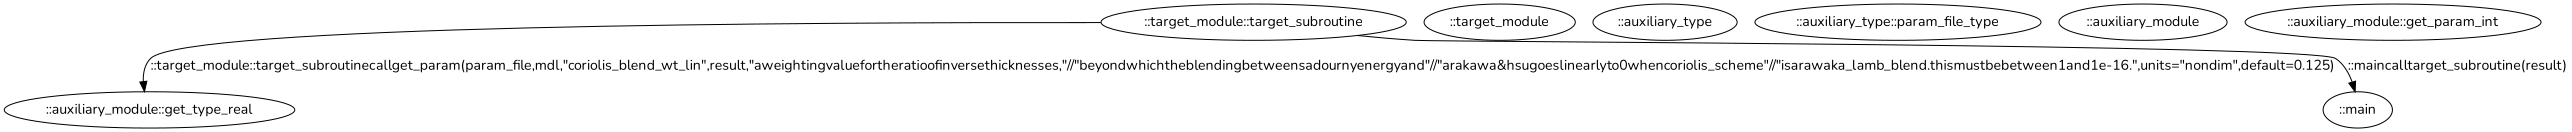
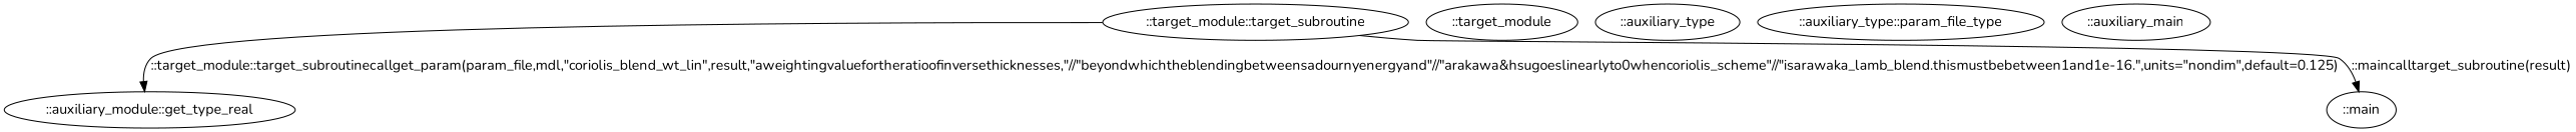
  digraph {
    fontname=Nunito
    node [fontname=Nunito]
    edge [fontname=Nunito]
    n1 [label="::auxiliary_module::get_type_real"]
    n2 [label="::target_module"]
    n3 [label="::target_module::target_subroutine"]
    n4 [label="::main"]
    n5 [label="::auxiliary_type"]
    n6 [label="::auxiliary_type::param_file_type"]
-   n7 [label="::auxiliary_module"]
-   n8 [label="::auxiliary_module::get_param_int"]
+   n7 [label="::auxiliary_main"]
    n3 -> n1 [label="::target_module::target_subroutinecallget_param(param_file,mdl,\"coriolis_blend_wt_lin\",result,\"aweightingvaluefortheratioofinversethicknesses,\"//\"beyondwhichtheblendingbetweensadournyenergyand\"//\"arakawa&hsugoeslinearlyto0whencoriolis_scheme\"//\"isarawaka_lamb_blend.thismustbebetween1and1e-16.\",units=\"nondim\",default=0.125)"]
    n3 -> n4 [label="::maincalltarget_subroutine(result)"]
  }
